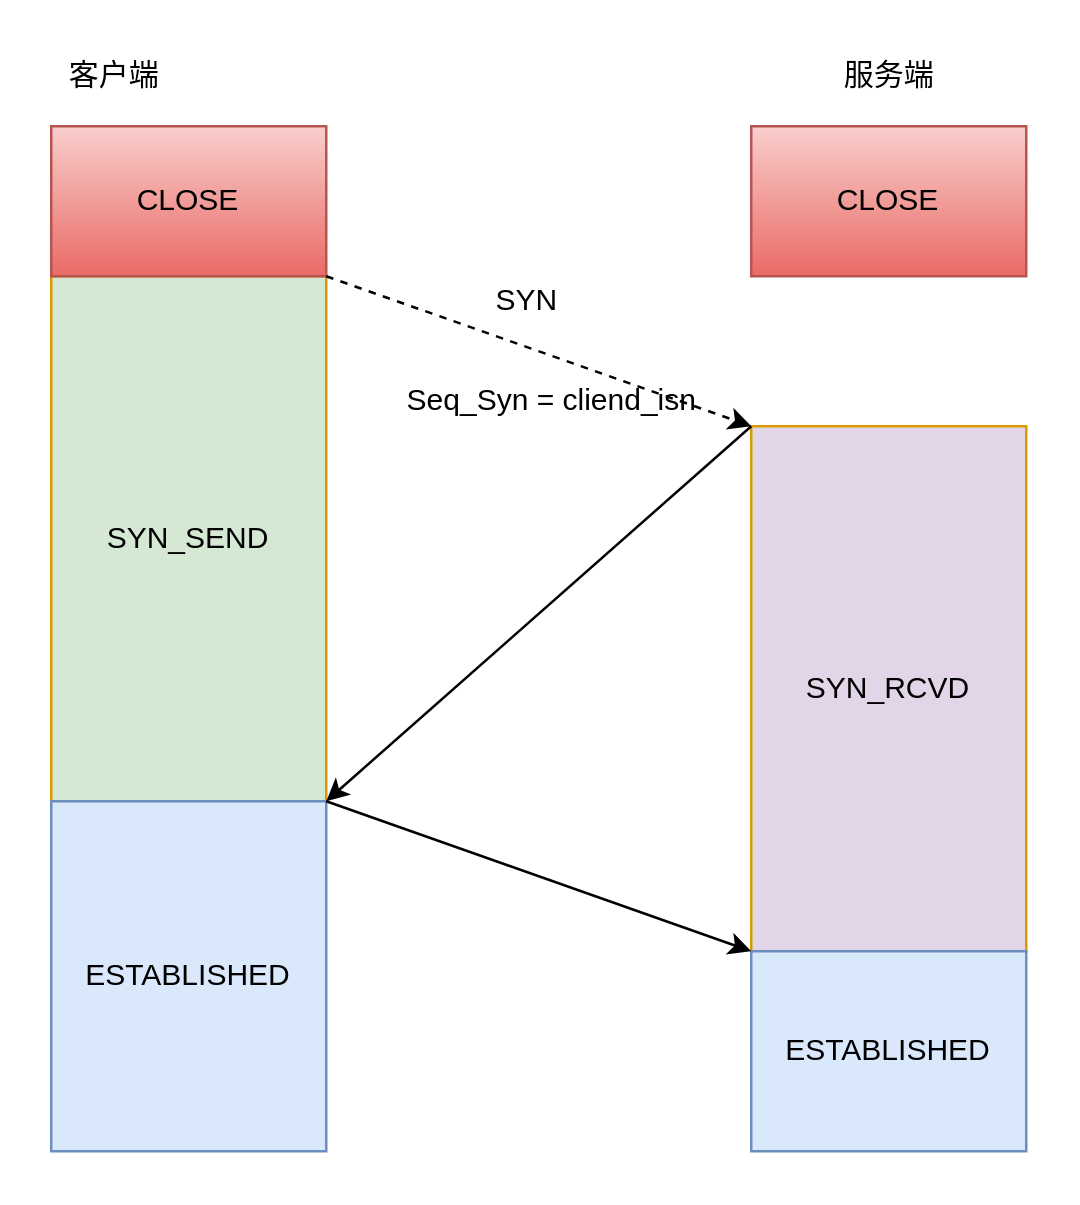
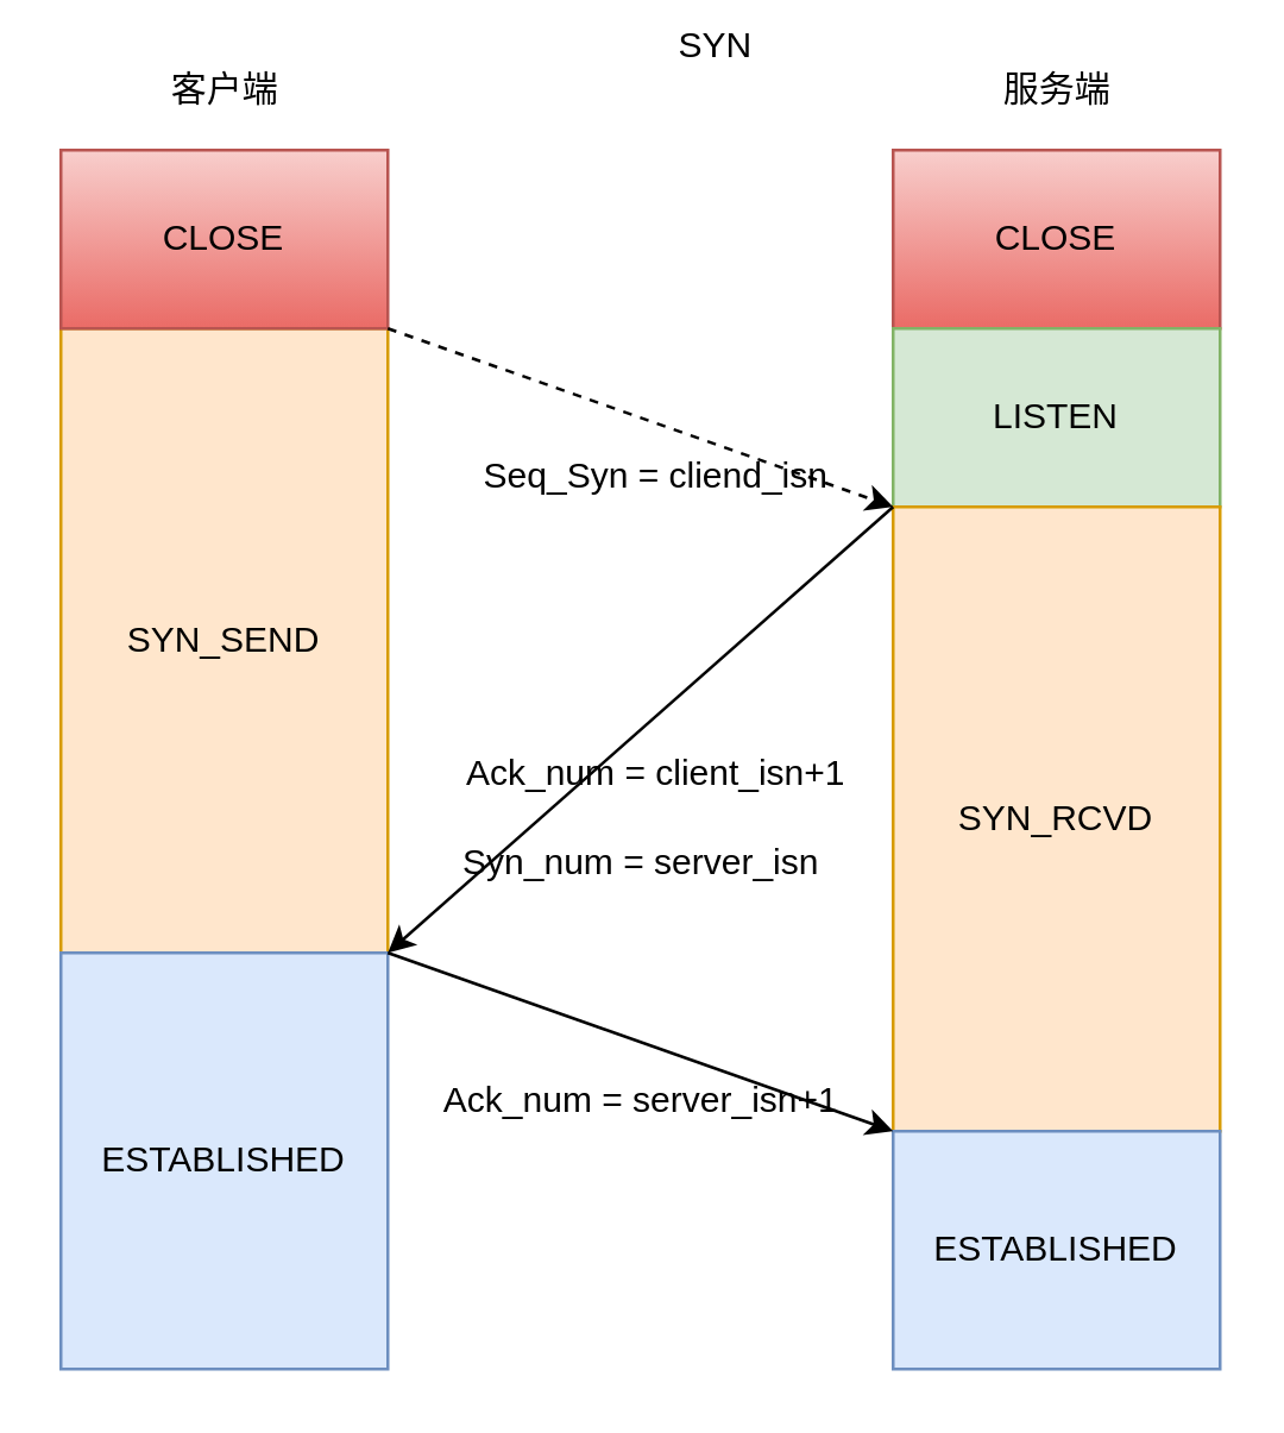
  <mxCell id="0" />
  <mxCell id="1" parent="0" />
  <mxCell id="2" value="CLOSE" style="rounded=0;whiteSpace=wrap;html=1;fillColor=#f8cecc;strokeColor=#b85450;gradientColor=#ea6b66;" vertex="1" parent="1"><mxGeometry x="300" y="50" width="110" height="60" as="geometry" /></mxCell>
- <mxCell id="3" value="SYN_SEND" style="rounded=0;whiteSpace=wrap;html=1;fillColor=#d5e8d4;strokeColor=#d79b00;" vertex="1" parent="1"><mxGeometry x="20" y="110" width="110" height="210" as="geometry" /></mxCell>
- <mxCell id="5" value="客户端" style="text;html=1;align=center;verticalAlign=middle;resizable=0;points=[];autosize=1;strokeColor=none;fillColor=none;" vertex="1" parent="1"><mxGeometry x="20" y="20" width="50" height="20" as="geometry" /></mxCell>
+ <mxCell id="3" value="SYN_SEND" style="rounded=0;whiteSpace=wrap;html=1;fillColor=#ffe6cc;strokeColor=#d79b00;" vertex="1" parent="1"><mxGeometry x="20" y="110" width="110" height="210" as="geometry" /></mxCell>
+ <mxCell id="4" value="LISTEN" style="rounded=0;whiteSpace=wrap;html=1;fillColor=#d5e8d4;strokeColor=#82b366;" vertex="1" parent="1"><mxGeometry x="300" y="110" width="110" height="60" as="geometry" /></mxCell>
+ <mxCell id="5" value="客户端" style="text;html=1;align=center;verticalAlign=middle;resizable=0;points=[];autosize=1;strokeColor=none;fillColor=none;" vertex="1" parent="1"><mxGeometry x="50" y="20" width="50" height="20" as="geometry" /></mxCell>
  <mxCell id="6" value="服务端" style="text;html=1;align=center;verticalAlign=middle;resizable=0;points=[];autosize=1;strokeColor=none;fillColor=none;" vertex="1" parent="1"><mxGeometry x="330" y="20" width="50" height="20" as="geometry" /></mxCell>
- <mxCell id="7" value="SYN_RCVD" style="rounded=0;whiteSpace=wrap;html=1;fillColor=#e1d5e7;strokeColor=#d79b00;" vertex="1" parent="1"><mxGeometry x="300" y="170" width="110" height="210" as="geometry" /></mxCell>
+ <mxCell id="7" value="SYN_RCVD" style="rounded=0;whiteSpace=wrap;html=1;fillColor=#ffe6cc;strokeColor=#d79b00;" vertex="1" parent="1"><mxGeometry x="300" y="170" width="110" height="210" as="geometry" /></mxCell>
  <mxCell id="8" value="ESTABLISHED" style="rounded=0;whiteSpace=wrap;html=1;fillColor=#dae8fc;strokeColor=#6c8ebf;" vertex="1" parent="1"><mxGeometry x="20" y="320" width="110" height="140" as="geometry" /></mxCell>
  <mxCell id="9" value="ESTABLISHED" style="rounded=0;whiteSpace=wrap;html=1;fillColor=#dae8fc;strokeColor=#6c8ebf;" vertex="1" parent="1"><mxGeometry x="300" y="380" width="110" height="80" as="geometry" /></mxCell>
  <mxCell id="10" value="CLOSE" style="rounded=0;whiteSpace=wrap;html=1;fillColor=#f8cecc;strokeColor=#b85450;gradientColor=#ea6b66;" vertex="1" parent="1"><mxGeometry x="20" y="50" width="110" height="60" as="geometry" /></mxCell>
  <mxCell id="11" value="" style="endArrow=classic;html=1;rounded=0;exitX=1;exitY=0;exitDx=0;exitDy=0;entryX=0;entryY=0;entryDx=0;entryDy=0;dashed=1;" edge="1" parent="1" source="3" target="7"><mxGeometry width="50" height="50" relative="1" as="geometry"><mxPoint x="220" y="230" as="sourcePoint" /><mxPoint x="270" y="180" as="targetPoint" /></mxGeometry></mxCell>
- <mxCell id="12" value="SYN" style="text;html=1;align=center;verticalAlign=middle;resizable=0;points=[];autosize=1;strokeColor=none;fillColor=none;" vertex="1" parent="1"><mxGeometry x="190" y="110" width="40" height="20" as="geometry" /></mxCell>
+ <mxCell id="12" value="SYN" style="text;html=1;align=center;verticalAlign=middle;resizable=0;points=[];autosize=1;strokeColor=none;fillColor=none;" vertex="1" parent="1"><mxGeometry x="220" y="5" width="40" height="20" as="geometry" /></mxCell>
  <mxCell id="13" value="Seq_Syn = cliend_isn" style="text;html=1;align=center;verticalAlign=middle;resizable=0;points=[];autosize=1;strokeColor=none;fillColor=none;" vertex="1" parent="1"><mxGeometry x="150" y="150" width="140" height="20" as="geometry" /></mxCell>
  <mxCell id="14" value="" style="endArrow=classic;html=1;rounded=0;exitX=0;exitY=0;exitDx=0;exitDy=0;entryX=1;entryY=0;entryDx=0;entryDy=0;" edge="1" parent="1" source="7" target="8"><mxGeometry width="50" height="50" relative="1" as="geometry"><mxPoint x="220" y="210" as="sourcePoint" /><mxPoint x="270" y="160" as="targetPoint" /></mxGeometry></mxCell>
+ <mxCell id="15" value="Ack_num = client_isn+1" style="text;html=1;align=center;verticalAlign=middle;resizable=0;points=[];autosize=1;strokeColor=none;fillColor=none;" vertex="1" parent="1"><mxGeometry x="150" y="250" width="140" height="20" as="geometry" /></mxCell>
+ <mxCell id="16" value="Syn_num = server_isn" style="text;html=1;align=center;verticalAlign=middle;resizable=0;points=[];autosize=1;strokeColor=none;fillColor=none;" vertex="1" parent="1"><mxGeometry x="145" y="280" width="140" height="20" as="geometry" /></mxCell>
  <mxCell id="17" value="" style="endArrow=classic;html=1;rounded=0;exitX=1;exitY=0;exitDx=0;exitDy=0;entryX=0;entryY=0;entryDx=0;entryDy=0;" edge="1" parent="1" source="8" target="9"><mxGeometry width="50" height="50" relative="1" as="geometry"><mxPoint x="220" y="380" as="sourcePoint" /><mxPoint x="270" y="330" as="targetPoint" /></mxGeometry></mxCell>
+ <mxCell id="18" value="Ack_num = server_isn+1" style="text;html=1;align=center;verticalAlign=middle;resizable=0;points=[];autosize=1;strokeColor=none;fillColor=none;" vertex="1" parent="1"><mxGeometry x="140" y="360" width="150" height="20" as="geometry" /></mxCell>
